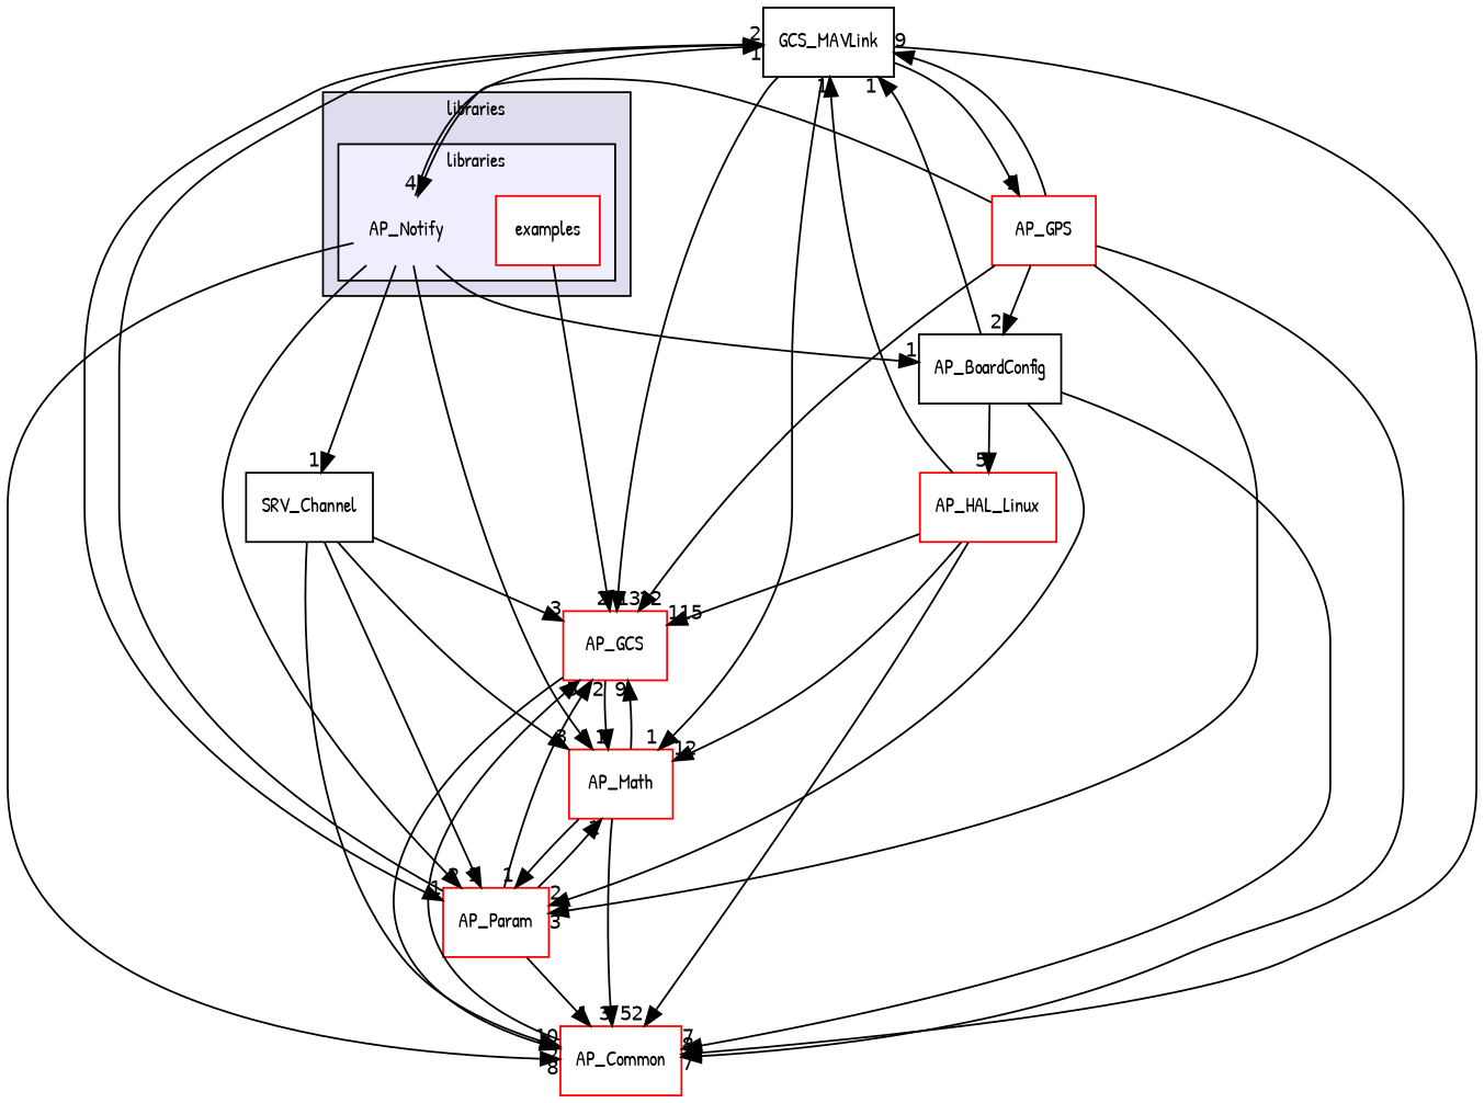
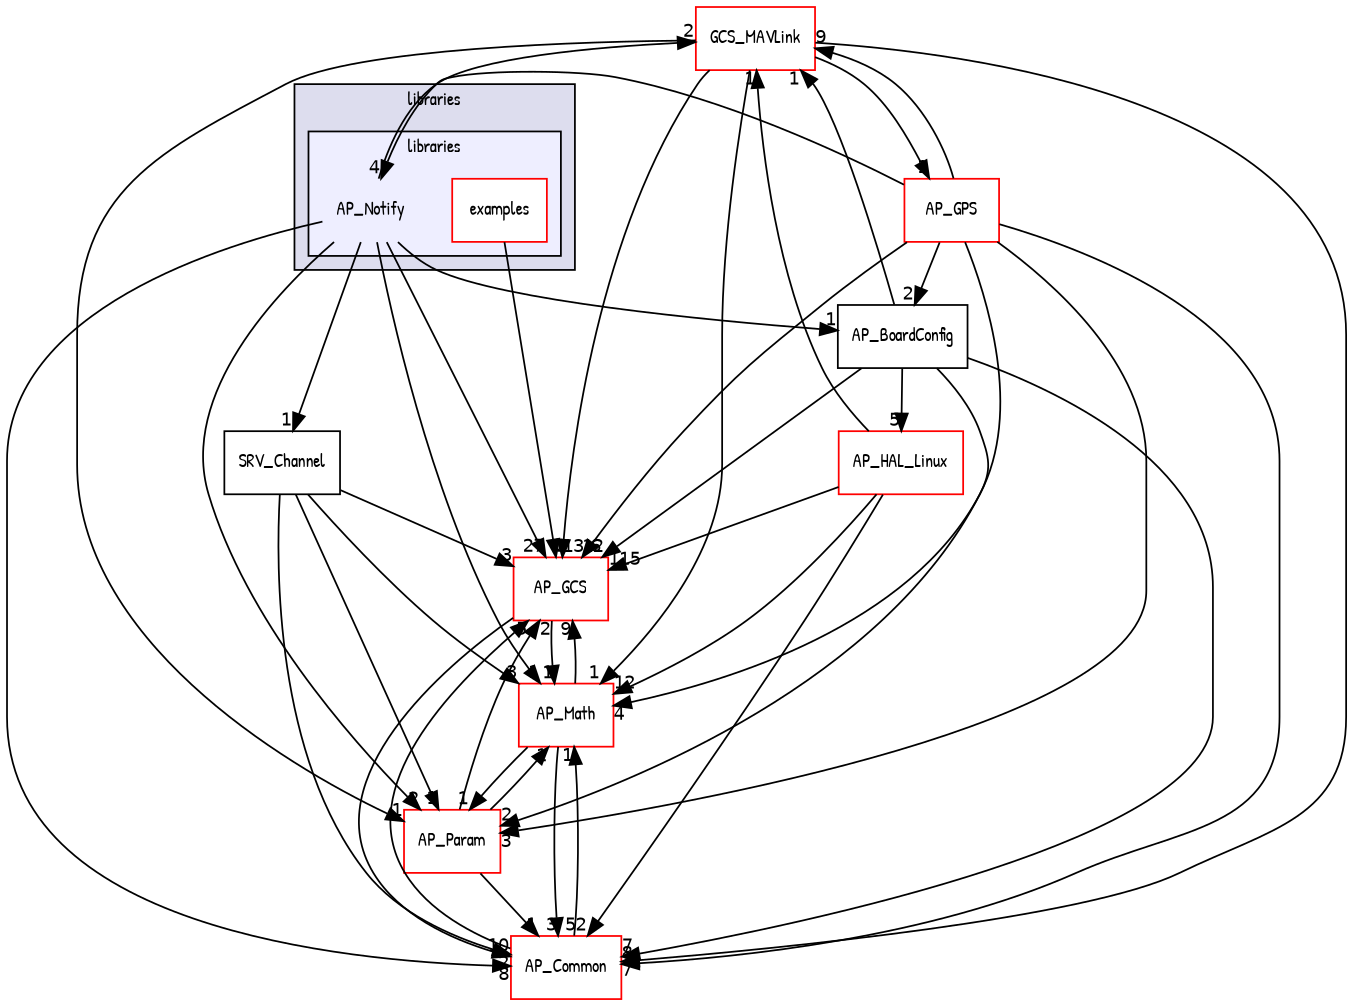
  digraph {
    compound=true
    fontname="Patrick Hand"
    node [fontname="Patrick Hand" fontsize=10 shape=box color=red fillcolor=white style=filled]
    edge [fontname="Patrick Hand" headlabel=1 labeldistance=1.5 labelfontname=Helvetica labelfontsize=10]
    n1 [label=AP_Notify shape=plaintext color="" fillcolor="" style=""]
    n2 [label=examples]
-   n3 [color=black label=GCS_MAVLink]
+   n3 [label=GCS_MAVLink]
    n4 [label=AP_GCS]
    n5 [label=AP_Param]
    n6 [label=SRV_Channel color="" fillcolor="" style=""]
    n7 [label=AP_Math]
    n8 [label=AP_BoardConfig color="" fillcolor="" style=""]
    n9 [label=AP_Common]
    n10 [label=AP_HAL_Linux]
    n11 [label=AP_GPS]
    subgraph cluster_1 {
      bgcolor="#ddddee"
      fontsize=10
      label=libraries
      pencolor=black
      subgraph cluster_2 {
        bgcolor="#eeeeff"
        fontsize=10
        label=libraries
        pencolor=black
        n1
        n2
      }
    }
    n1 -> n3 [headlabel=2]
+   n1 -> n4 [headlabel=27]
    n1 -> n5 [headlabel=2]
    n1 -> n6
    n1 -> n7
    n1 -> n8
    n1 -> n9 [headlabel=8]
    n2 -> n4 [headlabel=2]
    n3 -> n4 [headlabel=13]
    n3 -> n5
    n3 -> n7
    n3 -> n9 [headlabel=7]
    n3 -> n11
    n4 -> n7
    n4 -> n9 [headlabel=10]
-   n5 -> n3
    n5 -> n4 [headlabel=2]
    n5 -> n7
    n5 -> n9
    n6 -> n4 [headlabel=3]
    n6 -> n5
    n6 -> n7 [headlabel=3]
    n6 -> n9 [headlabel=2]
    n7 -> n4 [headlabel=9]
    n7 -> n5
    n7 -> n9 [headlabel=3]
    n8 -> n3
+   n8 -> n4 [headlabel=6]
    n8 -> n5 [headlabel=2]
    n8 -> n9 [headlabel=7]
    n8 -> n10 [headlabel=5]
    n9 -> n4 [headlabel=5]
+   n9 -> n7
    n10 -> n3
    n10 -> n4 [headlabel=115]
    n10 -> n7 [headlabel=12]
    n10 -> n9 [headlabel=52]
    n11 -> n1 [headlabel=4]
    n11 -> n3 [headlabel=9]
    n11 -> n4 [headlabel=12]
    n11 -> n5 [headlabel=3]
+   n11 -> n7 [headlabel=4]
    n11 -> n8 [headlabel=2]
    n11 -> n9 [headlabel=8]
  }
